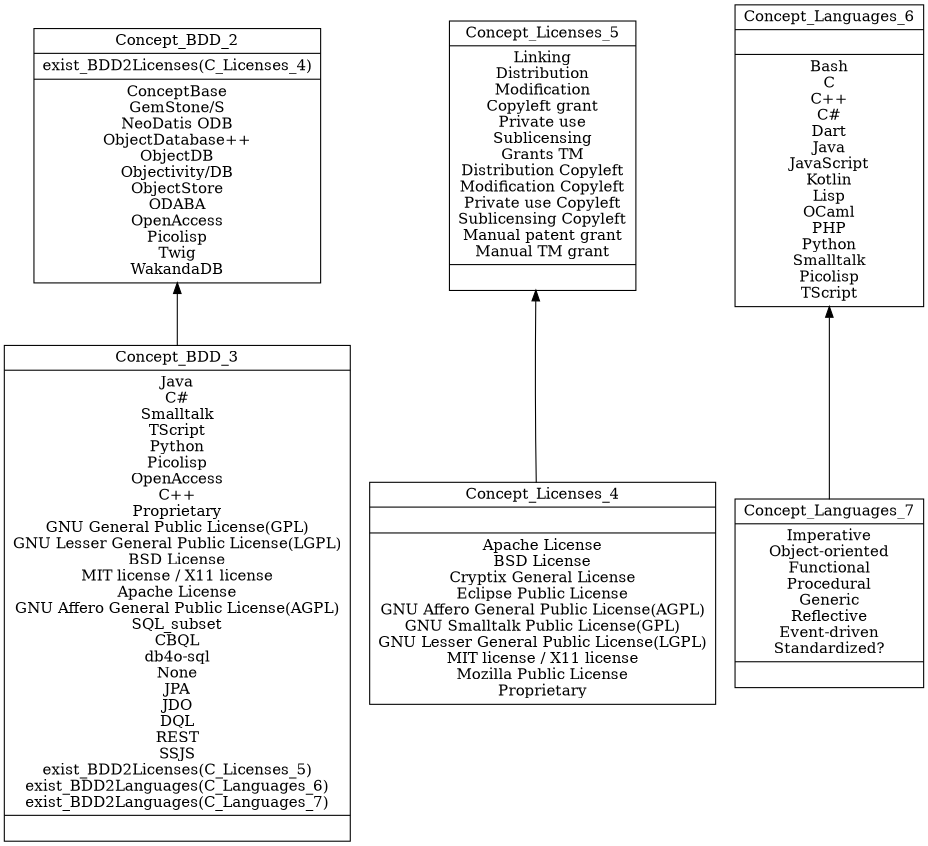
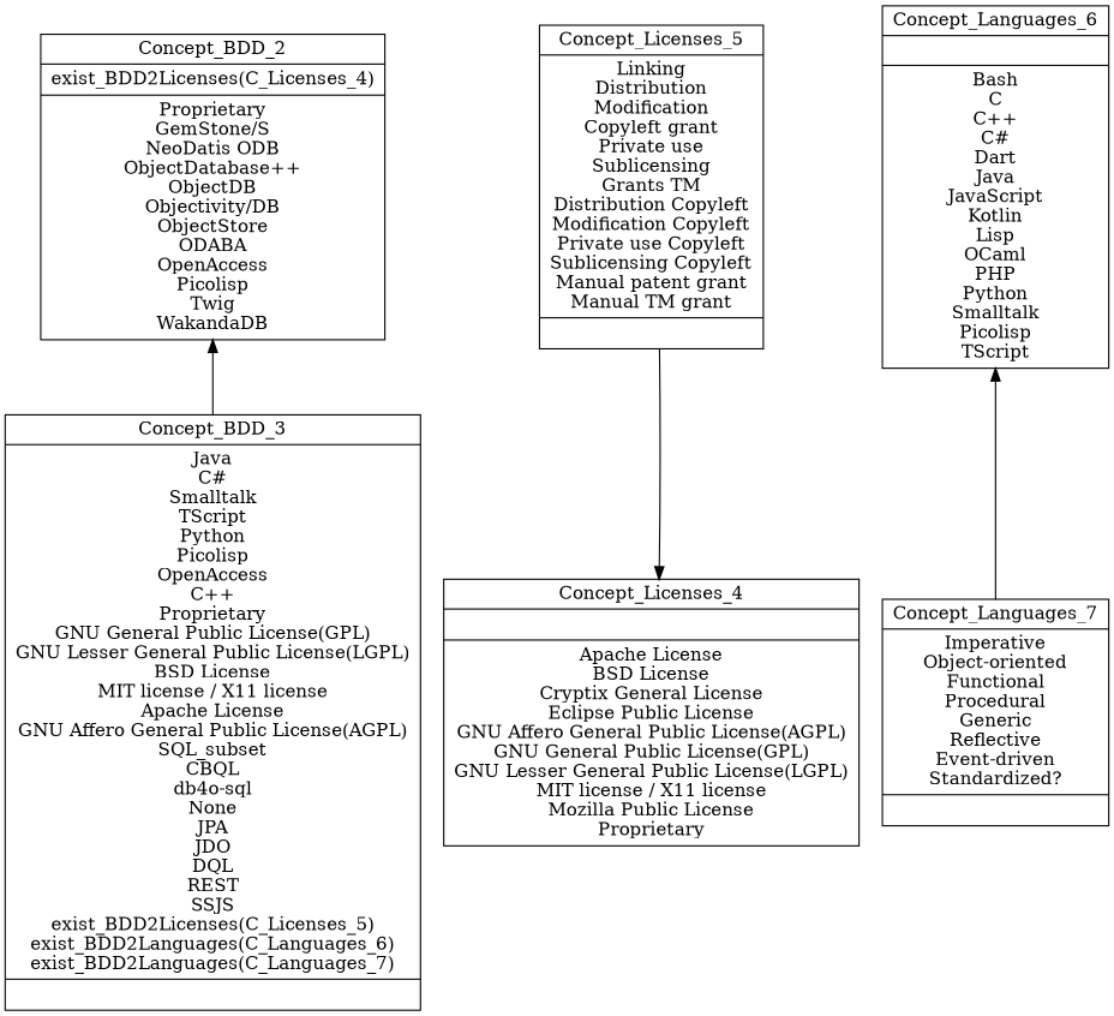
  digraph {
    rankdir=BT
    node [shape=record]
-   n1 [label="{Concept_BDD_2|exist_BDD2Licenses(C_Licenses_4)\n|ConceptBase\nGemStone/S\nNeoDatis ODB\nObjectDatabase++\nObjectDB\nObjectivity/DB\nObjectStore\nODABA\nOpenAccess\nPicolisp\nTwig\nWakandaDB\n}"]
+   n1 [label="{Concept_BDD_2|exist_BDD2Licenses(C_Licenses_4)\n|Proprietary\nGemStone/S\nNeoDatis ODB\nObjectDatabase++\nObjectDB\nObjectivity/DB\nObjectStore\nODABA\nOpenAccess\nPicolisp\nTwig\nWakandaDB\n}"]
    n2 [label="{Concept_BDD_3|Java\nC#\nSmalltalk\nTScript\nPython\nPicolisp\nOpenAccess\nC++\nProprietary\nGNU General Public License(GPL)\nGNU Lesser General Public License(LGPL)\nBSD License\nMIT license / X11 license\nApache License\nGNU Affero General Public License(AGPL)\nSQL_subset\nCBQL\ndb4o-sql\nNone\nJPA\nJDO\nDQL\nREST\nSSJS\nexist_BDD2Licenses(C_Licenses_5)\nexist_BDD2Languages(C_Languages_6)\nexist_BDD2Languages(C_Languages_7)\n|}"]
-   n3 [label="{Concept_Licenses_4||Apache License\nBSD License\nCryptix General License\nEclipse Public License\nGNU Affero General Public License(AGPL)\nGNU Smalltalk Public License(GPL)\nGNU Lesser General Public License(LGPL)\nMIT license / X11 license\nMozilla Public License\nProprietary\n}"]
+   n3 [label="{Concept_Licenses_4||Apache License\nBSD License\nCryptix General License\nEclipse Public License\nGNU Affero General Public License(AGPL)\nGNU General Public License(GPL)\nGNU Lesser General Public License(LGPL)\nMIT license / X11 license\nMozilla Public License\nProprietary\n}"]
    n4 [label="{Concept_Licenses_5|Linking\nDistribution\nModification\nCopyleft grant\nPrivate use\nSublicensing\nGrants TM\nDistribution Copyleft\nModification Copyleft\nPrivate use Copyleft\nSublicensing Copyleft\nManual patent grant\nManual TM grant\n|}"]
    n5 [label="{Concept_Languages_6||Bash\nC\nC++\nC#\nDart\nJava\nJavaScript\nKotlin\nLisp\nOCaml\nPHP\nPython\nSmalltalk\nPicolisp\nTScript\n}"]
    n6 [label="{Concept_Languages_7|Imperative\nObject-oriented\nFunctional\nProcedural\nGeneric\nReflective\nEvent-driven\nStandardized?\n|}"]
    subgraph sub_1 {
      label=BDD
      n1
      n2
    }
    subgraph sub_2 {
      label=Licenses
      n3
      n4
    }
    subgraph sub_3 {
      label=Languages
      n5
      n6
    }
    n2 -> n1
-   n3 -> n4
+   n4 -> n3
    n6 -> n5
  }
